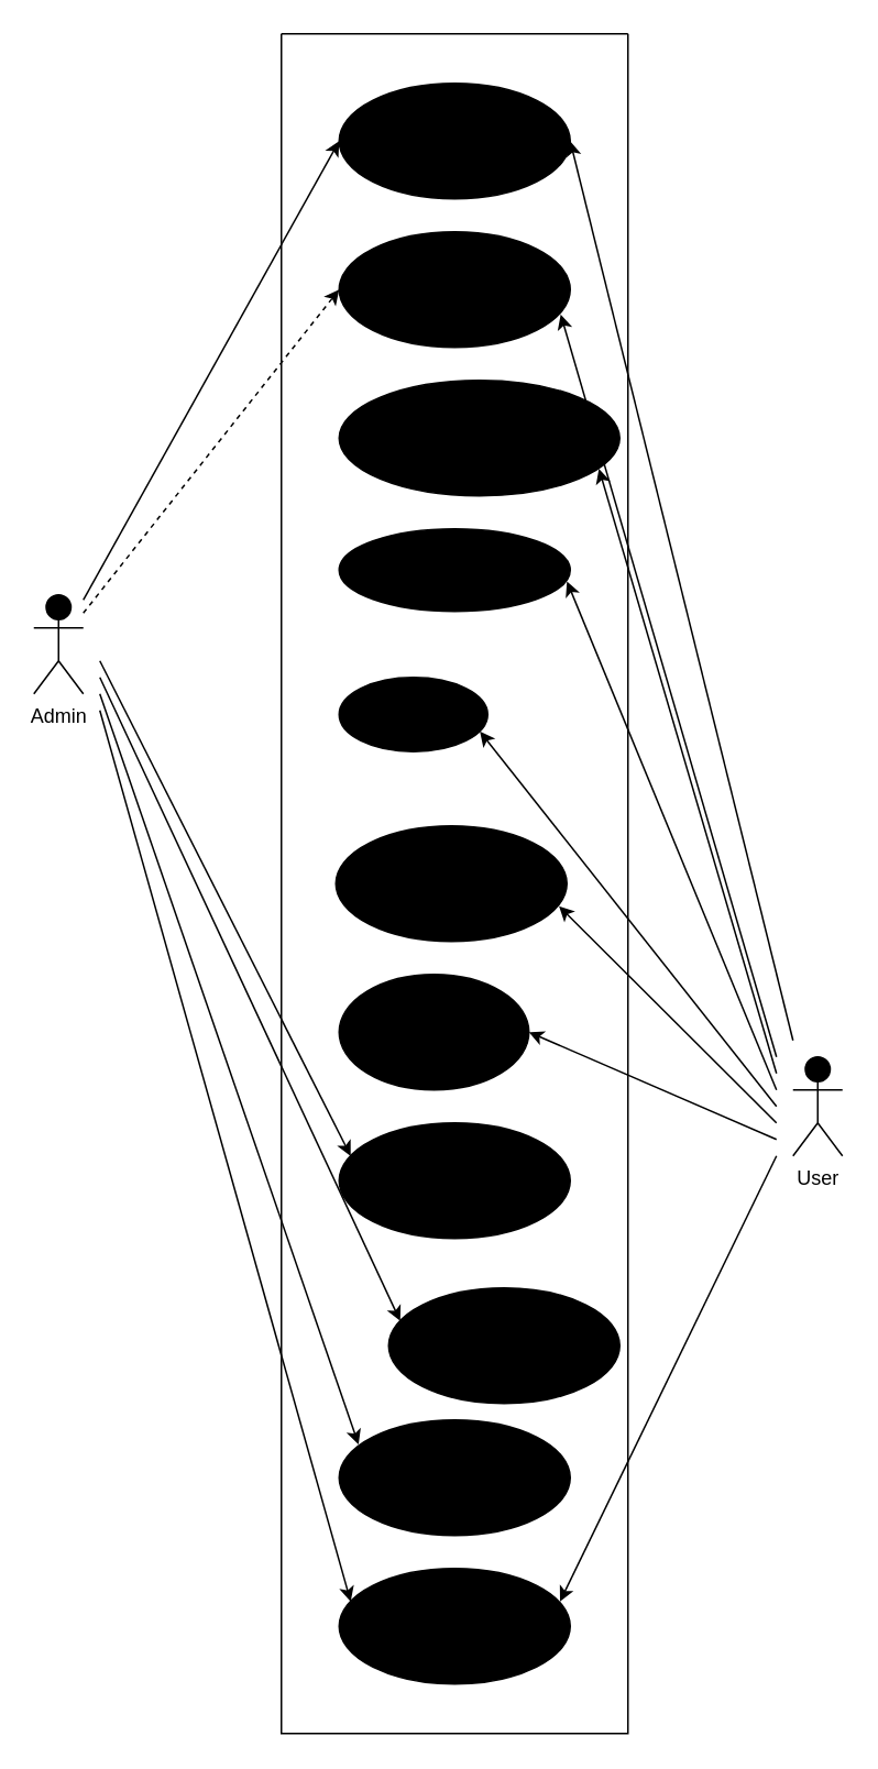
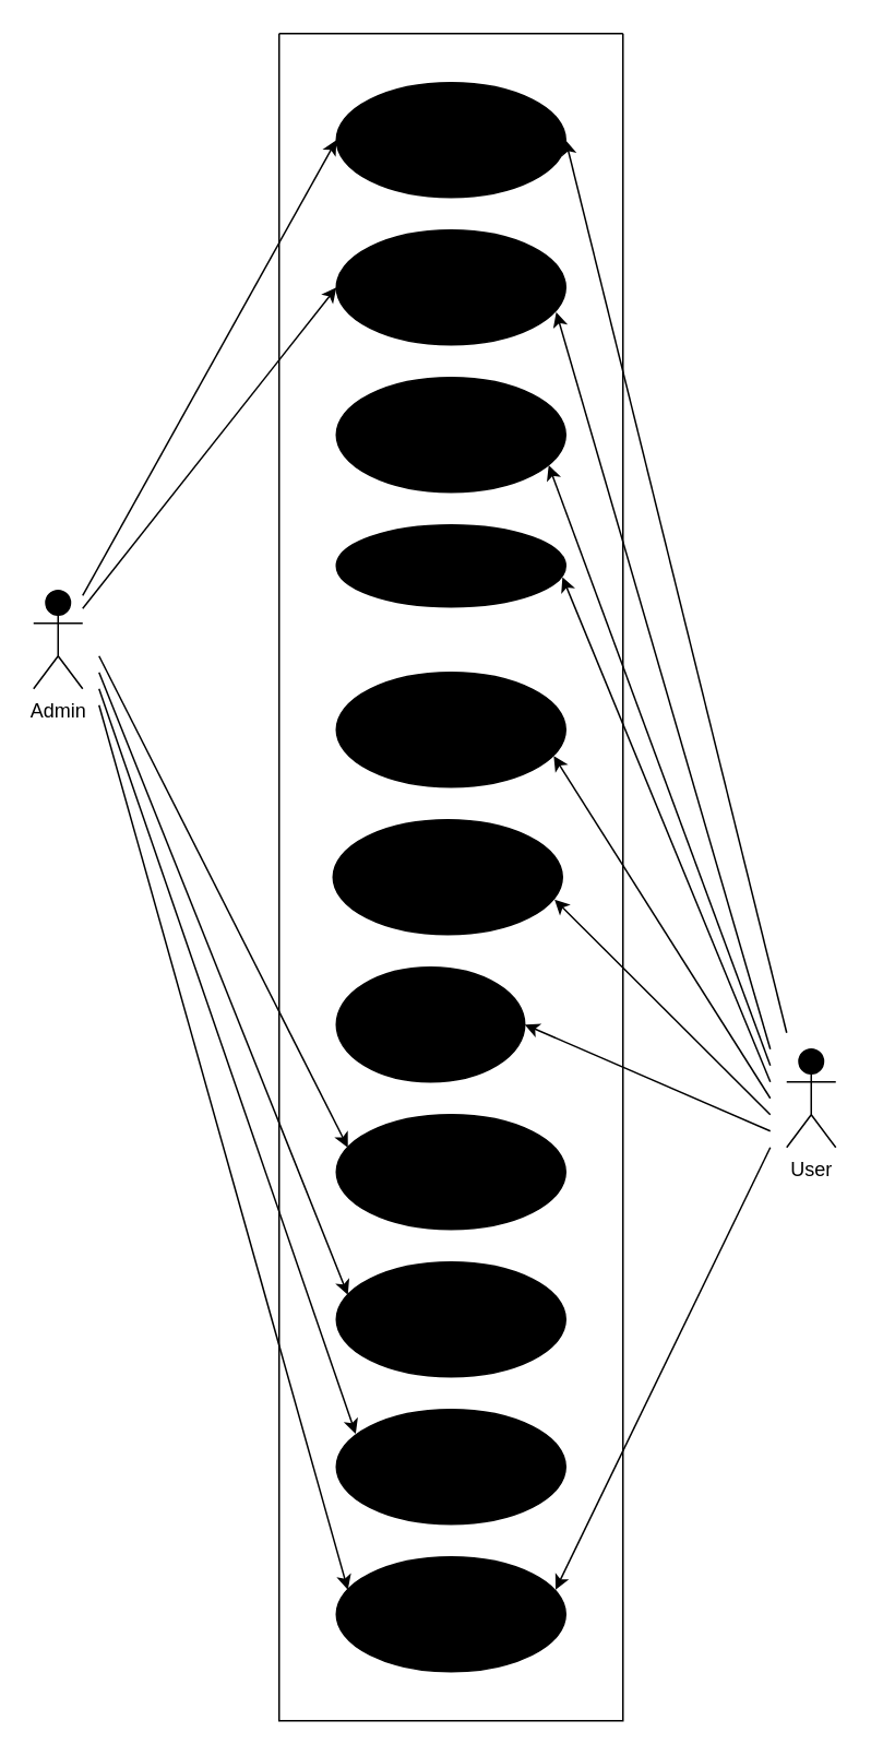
  <mxCell id="0" />
  <mxCell id="1" parent="0" />
  <mxCell id="2" value="&lt;font style=&quot;color: light-dark(rgb(0, 0, 0), rgb(0, 0, 0));&quot;&gt;Purchase Products&lt;/font&gt;" style="ellipse;whiteSpace=wrap;html=1;strokeColor=light-dark(#000000,#000000);fontColor=#FEFAE0;fillColor=light-dark(#FCD34D,#FCD34D);gradientColor=light-dark(#F59E0B,#F59E0B);gradientDirection=east;" vertex="1" parent="1"><mxGeometry x="203" y="500" width="140" height="70" as="geometry" /></mxCell>
  <mxCell id="3" value="&lt;font style=&quot;color: light-dark(rgb(0, 0, 0), rgb(0, 0, 0));&quot;&gt;Admin&lt;/font&gt;" style="shape=umlActor;verticalLabelPosition=bottom;verticalAlign=top;html=1;strokeColor=light-dark(#000000,#000000);fontColor=#FEFAE0;fillColor=light-dark(#FCD34D,#FCD34D);gradientColor=light-dark(#F59E0B,#F59E0B);gradientDirection=east;" vertex="1" parent="1"><mxGeometry x="20" y="360" width="30" height="60" as="geometry" /></mxCell>
  <mxCell id="4" value="&lt;font style=&quot;color: light-dark(rgb(0, 0, 0), rgb(0, 0, 0));&quot;&gt;User&lt;/font&gt;" style="shape=umlActor;verticalLabelPosition=bottom;verticalAlign=top;html=1;strokeColor=light-dark(#000000,#000000);fontColor=#FEFAE0;fillColor=light-dark(#FCD34D,#FCD34D);gradientColor=light-dark(#F59E0B,#F59E0B);gradientDirection=east;" vertex="1" parent="1"><mxGeometry x="480" y="640" width="30" height="60" as="geometry" /></mxCell>
  <mxCell id="5" value="" style="edgeStyle=none;orthogonalLoop=1;jettySize=auto;html=1;rounded=0;strokeColor=light-dark(#000000,#000000);fontColor=#FEFAE0;fillColor=#BC6C25;entryX=0;entryY=0.5;entryDx=0;entryDy=0;" edge="1" parent="1" source="3" target="21"><mxGeometry width="100" relative="1" as="geometry"><mxPoint x="70" y="370" as="sourcePoint" /><mxPoint x="200" y="175" as="targetPoint" /><Array as="points" /></mxGeometry></mxCell>
- <mxCell id="6" value="" style="edgeStyle=none;orthogonalLoop=1;jettySize=auto;html=1;rounded=0;strokeColor=light-dark(#000000,#000000);fontColor=#FEFAE0;fillColor=#BC6C25;entryX=0;entryY=0.5;entryDx=0;entryDy=0;dashed=1;" edge="1" parent="1" target="24" source="3"><mxGeometry width="100" relative="1" as="geometry"><mxPoint x="60" y="380" as="sourcePoint" /><mxPoint x="200" y="270" as="targetPoint" /><Array as="points" /></mxGeometry></mxCell>
+ <mxCell id="6" value="" style="edgeStyle=none;orthogonalLoop=1;jettySize=auto;html=1;rounded=0;strokeColor=light-dark(#000000,#000000);fontColor=#FEFAE0;fillColor=#BC6C25;entryX=0;entryY=0.5;entryDx=0;entryDy=0;" edge="1" parent="1" target="24" source="3"><mxGeometry width="100" relative="1" as="geometry"><mxPoint x="60" y="380" as="sourcePoint" /><mxPoint x="200" y="270" as="targetPoint" /><Array as="points" /></mxGeometry></mxCell>
  <mxCell id="7" value="" style="edgeStyle=none;orthogonalLoop=1;jettySize=auto;html=1;rounded=0;strokeColor=light-dark(#000000,#000000);fontColor=#FEFAE0;fillColor=#BC6C25;entryX=0.05;entryY=0.286;entryDx=0;entryDy=0;entryPerimeter=0;" edge="1" parent="1" target="26"><mxGeometry width="100" relative="1" as="geometry"><mxPoint x="60" y="400" as="sourcePoint" /><mxPoint x="200" y="600" as="targetPoint" /><Array as="points" /></mxGeometry></mxCell>
  <mxCell id="8" value="" style="edgeStyle=none;orthogonalLoop=1;jettySize=auto;html=1;rounded=0;strokeColor=light-dark(#000000,#000000);fontColor=#FEFAE0;fillColor=#BC6C25;entryX=0.05;entryY=0.286;entryDx=0;entryDy=0;entryPerimeter=0;" edge="1" parent="1" target="19"><mxGeometry width="100" relative="1" as="geometry"><mxPoint x="60" y="410" as="sourcePoint" /><mxPoint x="220" y="620" as="targetPoint" /><Array as="points" /></mxGeometry></mxCell>
  <mxCell id="9" value="" style="edgeStyle=none;orthogonalLoop=1;jettySize=auto;html=1;rounded=0;strokeColor=light-dark(#000000,#000000);fontColor=#FEFAE0;fillColor=#BC6C25;entryX=0.05;entryY=0.286;entryDx=0;entryDy=0;entryPerimeter=0;" edge="1" parent="1" target="18"><mxGeometry width="100" relative="1" as="geometry"><mxPoint x="60" y="430" as="sourcePoint" /><mxPoint x="220" y="800" as="targetPoint" /><Array as="points" /></mxGeometry></mxCell>
  <mxCell id="10" value="" style="edgeStyle=none;orthogonalLoop=1;jettySize=auto;html=1;rounded=0;strokeColor=light-dark(#000000,#000000);fontColor=#FEFAE0;fillColor=#BC6C25;entryX=0.966;entryY=0.695;entryDx=0;entryDy=0;entryPerimeter=0;" edge="1" parent="1" target="2"><mxGeometry width="100" relative="1" as="geometry"><mxPoint x="470" y="680" as="sourcePoint" /><mxPoint x="220" y="620" as="targetPoint" /><Array as="points" /></mxGeometry></mxCell>
  <mxCell id="11" value="" style="edgeStyle=none;orthogonalLoop=1;jettySize=auto;html=1;rounded=0;strokeColor=light-dark(#000000,#000000);fontColor=#FEFAE0;fillColor=#BC6C25;entryX=0.986;entryY=0.637;entryDx=0;entryDy=0;entryPerimeter=0;" edge="1" parent="1" target="22"><mxGeometry width="100" relative="1" as="geometry"><mxPoint x="470" y="660" as="sourcePoint" /><mxPoint x="350" y="460" as="targetPoint" /><Array as="points" /></mxGeometry></mxCell>
  <mxCell id="12" value="" style="edgeStyle=none;orthogonalLoop=1;jettySize=auto;html=1;rounded=0;strokeColor=light-dark(#000000,#000000);fontColor=#FEFAE0;fillColor=#BC6C25;entryX=0.926;entryY=0.765;entryDx=0;entryDy=0;entryPerimeter=0;" edge="1" parent="1" target="23"><mxGeometry width="100" relative="1" as="geometry"><mxPoint x="470" y="650" as="sourcePoint" /><mxPoint x="360" y="470" as="targetPoint" /><Array as="points" /></mxGeometry></mxCell>
  <mxCell id="13" value="" style="edgeStyle=none;orthogonalLoop=1;jettySize=auto;html=1;rounded=0;strokeColor=light-dark(#000000,#000000);fontColor=#FEFAE0;fillColor=#BC6C25;entryX=0.959;entryY=0.715;entryDx=0;entryDy=0;entryPerimeter=0;" edge="1" parent="1" target="24"><mxGeometry width="100" relative="1" as="geometry"><mxPoint x="470" y="640" as="sourcePoint" /><mxPoint x="352" y="380" as="targetPoint" /><Array as="points" /></mxGeometry></mxCell>
  <mxCell id="14" value="" style="edgeStyle=none;orthogonalLoop=1;jettySize=auto;html=1;rounded=0;strokeColor=light-dark(#000000,#000000);fontColor=#FEFAE0;fillColor=#BC6C25;entryX=1;entryY=0.5;entryDx=0;entryDy=0;" edge="1" parent="1" target="21"><mxGeometry width="100" relative="1" as="geometry"><mxPoint x="480" y="630" as="sourcePoint" /><mxPoint x="352" y="287" as="targetPoint" /><Array as="points" /></mxGeometry></mxCell>
  <mxCell id="15" value="" style="edgeStyle=none;orthogonalLoop=1;jettySize=auto;html=1;rounded=0;strokeColor=light-dark(#000000,#000000);fontColor=#FEFAE0;fillColor=#BC6C25;entryX=1;entryY=0.5;entryDx=0;entryDy=0;" edge="1" parent="1" target="27"><mxGeometry width="100" relative="1" as="geometry"><mxPoint x="470" y="690" as="sourcePoint" /><mxPoint x="350" y="560" as="targetPoint" /><Array as="points" /></mxGeometry></mxCell>
  <mxCell id="16" value="" style="edgeStyle=none;orthogonalLoop=1;jettySize=auto;html=1;rounded=0;strokeColor=light-dark(#000000,#000000);fontColor=#FEFAE0;fillColor=#BC6C25;entryX=0.956;entryY=0.285;entryDx=0;entryDy=0;entryPerimeter=0;" edge="1" parent="1" target="18"><mxGeometry width="100" relative="1" as="geometry"><mxPoint x="470" y="700" as="sourcePoint" /><mxPoint x="353" y="725" as="targetPoint" /><Array as="points" /></mxGeometry></mxCell>
  <mxCell id="17" value="" style="swimlane;startSize=0;strokeColor=light-dark(#000000,#000000);fontColor=#FEFAE0;fillColor=light-dark(#000000,#FFFFFF);" vertex="1" parent="1"><mxGeometry x="170" y="20" width="210" height="1030" as="geometry" /></mxCell>
  <mxCell id="18" value="&lt;font style=&quot;color: light-dark(rgb(0, 0, 0), rgb(0, 0, 0));&quot;&gt;Log Out&lt;/font&gt;" style="ellipse;whiteSpace=wrap;html=1;strokeColor=light-dark(#000000,#000000);fontColor=#FEFAE0;fillColor=light-dark(#FCD34D,#FCD34D);gradientColor=light-dark(#F59E0B,#F59E0B);gradientDirection=east;" vertex="1" parent="17"><mxGeometry x="35" y="930" width="140" height="70" as="geometry" /></mxCell>
- <mxCell id="19" value="&lt;font style=&quot;color: light-dark(rgb(0, 0, 0), rgb(0, 0, 0));&quot;&gt;Manage Custom Orders&lt;/font&gt;" style="ellipse;whiteSpace=wrap;html=1;strokeColor=light-dark(#000000,#000000);fontColor=#FEFAE0;fillColor=light-dark(#FCD34D,#FCD34D);gradientColor=light-dark(#F59E0B,#F59E0B);gradientDirection=east;" vertex="1" parent="17"><mxGeometry x="65" y="760" width="140" height="70" as="geometry" /></mxCell>
+ <mxCell id="19" value="&lt;font style=&quot;color: light-dark(rgb(0, 0, 0), rgb(0, 0, 0));&quot;&gt;Manage Custom Orders&lt;/font&gt;" style="ellipse;whiteSpace=wrap;html=1;strokeColor=light-dark(#000000,#000000);fontColor=#FEFAE0;fillColor=light-dark(#FCD34D,#FCD34D);gradientColor=light-dark(#F59E0B,#F59E0B);gradientDirection=east;" vertex="1" parent="17"><mxGeometry x="35" y="750" width="140" height="70" as="geometry" /></mxCell>
  <mxCell id="20" value="&lt;font style=&quot;color: light-dark(rgb(0, 0, 0), rgb(0, 0, 0));&quot;&gt;Manage Blog Products&lt;/font&gt;" style="ellipse;whiteSpace=wrap;html=1;strokeColor=light-dark(#000000,#000000);fontColor=#FEFAE0;fillColor=light-dark(#FCD34D,#FCD34D);gradientColor=light-dark(#F59E0B,#F59E0B);gradientDirection=east;" vertex="1" parent="17"><mxGeometry x="35" y="840" width="140" height="70" as="geometry" /></mxCell>
  <mxCell id="21" value="&lt;font style=&quot;color: light-dark(rgb(0, 0, 0), rgb(0, 0, 0));&quot;&gt;Registration&lt;/font&gt;" style="ellipse;whiteSpace=wrap;html=1;strokeColor=light-dark(#000000,#000000);fontColor=#FEFAE0;fillColor=light-dark(#FCD34D,#FCD34D);gradientColor=light-dark(#F59E0B,#F59E0B);gradientDirection=east;" vertex="1" parent="17"><mxGeometry x="35" y="30" width="140" height="70" as="geometry" /></mxCell>
  <mxCell id="22" value="&lt;font style=&quot;color: light-dark(rgb(0, 0, 0), rgb(0, 0, 0));&quot;&gt;View Bakers&lt;/font&gt;" style="ellipse;whiteSpace=wrap;html=1;strokeColor=light-dark(#000000,#000000);fontColor=#FEFAE0;fillColor=light-dark(#FCD34D,#FCD34D);gradientColor=light-dark(#F59E0B,#F59E0B);gradientDirection=east;" vertex="1" parent="17"><mxGeometry x="35" y="300" width="140" height="50" as="geometry" /></mxCell>
- <mxCell id="23" value="&lt;font style=&quot;color: light-dark(rgb(0, 0, 0), rgb(0, 0, 0));&quot;&gt;View Products&lt;/font&gt;" style="ellipse;whiteSpace=wrap;html=1;strokeColor=light-dark(#000000,#000000);fontColor=#FEFAE0;fillColor=light-dark(#FCD34D,#FCD34D);gradientColor=light-dark(#F59E0B,#F59E0B);gradientDirection=east;" vertex="1" parent="17"><mxGeometry x="35" y="210" width="170" height="70" as="geometry" /></mxCell>
+ <mxCell id="23" value="&lt;font style=&quot;color: light-dark(rgb(0, 0, 0), rgb(0, 0, 0));&quot;&gt;View Products&lt;/font&gt;" style="ellipse;whiteSpace=wrap;html=1;strokeColor=light-dark(#000000,#000000);fontColor=#FEFAE0;fillColor=light-dark(#FCD34D,#FCD34D);gradientColor=light-dark(#F59E0B,#F59E0B);gradientDirection=east;" vertex="1" parent="17"><mxGeometry x="35" y="210" width="140" height="70" as="geometry" /></mxCell>
  <mxCell id="24" value="&lt;font style=&quot;color: light-dark(rgb(0, 0, 0), rgb(0, 0, 0));&quot;&gt;Log In&lt;/font&gt;" style="ellipse;whiteSpace=wrap;html=1;strokeColor=light-dark(#000000,#000000);fontColor=#FEFAE0;fillColor=light-dark(#FCD34D,#FCD34D);gradientColor=light-dark(#F59E0B,#F59E0B);gradientDirection=east;" vertex="1" parent="17"><mxGeometry x="35" y="120" width="140" height="70" as="geometry" /></mxCell>
- <mxCell id="25" value="&lt;font style=&quot;color: light-dark(rgb(0, 0, 0), rgb(0, 0, 0));&quot;&gt;View Blogs&lt;/font&gt;" style="ellipse;whiteSpace=wrap;html=1;strokeColor=light-dark(#000000,#000000);fontColor=#FEFAE0;fillColor=light-dark(#FCD34D,#FCD34D);gradientColor=light-dark(#F59E0B,#F59E0B);gradientDirection=east;" vertex="1" parent="17"><mxGeometry x="35" y="390" width="90" height="45" as="geometry" /></mxCell>
+ <mxCell id="25" value="&lt;font style=&quot;color: light-dark(rgb(0, 0, 0), rgb(0, 0, 0));&quot;&gt;View Blogs&lt;/font&gt;" style="ellipse;whiteSpace=wrap;html=1;strokeColor=light-dark(#000000,#000000);fontColor=#FEFAE0;fillColor=light-dark(#FCD34D,#FCD34D);gradientColor=light-dark(#F59E0B,#F59E0B);gradientDirection=east;" vertex="1" parent="17"><mxGeometry x="35" y="390" width="140" height="70" as="geometry" /></mxCell>
  <mxCell id="26" value="&lt;font style=&quot;color: light-dark(rgb(0, 0, 0), rgb(0, 0, 0));&quot;&gt;Manage Products&lt;/font&gt;" style="ellipse;whiteSpace=wrap;html=1;strokeColor=light-dark(#000000,#000000);fontColor=#FEFAE0;fillColor=light-dark(#FCD34D,#FCD34D);gradientColor=light-dark(#F59E0B,#F59E0B);gradientDirection=east;" vertex="1" parent="17"><mxGeometry x="35" y="660" width="140" height="70" as="geometry" /></mxCell>
  <mxCell id="27" value="&lt;font style=&quot;color: light-dark(rgb(0, 0, 0), rgb(0, 0, 0));&quot;&gt;Make Custom Orders&lt;/font&gt;" style="ellipse;whiteSpace=wrap;html=1;strokeColor=light-dark(#000000,#000000);fontColor=#FEFAE0;fillColor=light-dark(#FCD34D,#FCD34D);gradientColor=light-dark(#F59E0B,#F59E0B);gradientDirection=east;" vertex="1" parent="17"><mxGeometry x="35" y="570" width="115" height="70" as="geometry" /></mxCell>
  <mxCell id="28" value="" style="edgeStyle=none;orthogonalLoop=1;jettySize=auto;html=1;rounded=0;strokeColor=light-dark(#000000,#000000);fontColor=#FEFAE0;fillColor=#BC6C25;entryX=0.084;entryY=0.213;entryDx=0;entryDy=0;entryPerimeter=0;" edge="1" parent="1" target="20"><mxGeometry width="100" relative="1" as="geometry"><mxPoint x="60" y="420" as="sourcePoint" /><mxPoint x="232" y="880" as="targetPoint" /><Array as="points" /></mxGeometry></mxCell>
  <mxCell id="29" value="" style="edgeStyle=none;orthogonalLoop=1;jettySize=auto;html=1;rounded=0;strokeColor=light-dark(#000000,#000000);fontColor=#FEFAE0;fillColor=#BC6C25;entryX=0.948;entryY=0.729;entryDx=0;entryDy=0;entryPerimeter=0;" edge="1" parent="1" target="25"><mxGeometry width="100" relative="1" as="geometry"><mxPoint x="470" y="670" as="sourcePoint" /><mxPoint x="400" y="610" as="targetPoint" /><Array as="points" /></mxGeometry></mxCell>
